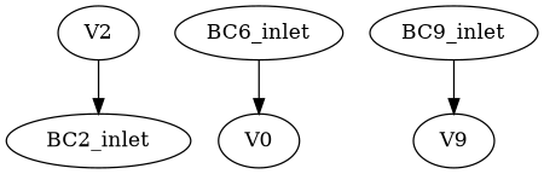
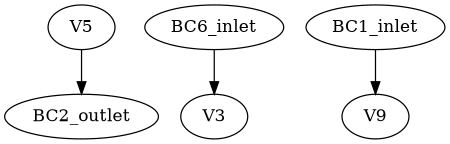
  strict digraph {
-   V2
-   BC2_outlet [label=BC2_inlet]
+   V2 [label=V5]
+   BC2_outlet
    n3 [label=BC6_inlet]
-   V0
+   V0 [label=V3]
    n5 [label=V9]
-   BC1_inlet [label=BC9_inlet]
+   BC1_inlet
    V2 -> BC2_outlet
    n3 -> V0
    BC1_inlet -> n5
  }
